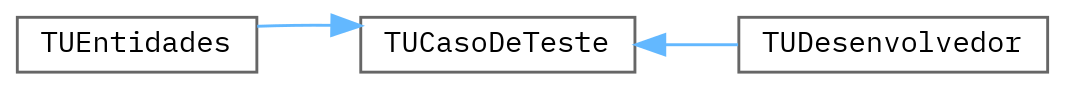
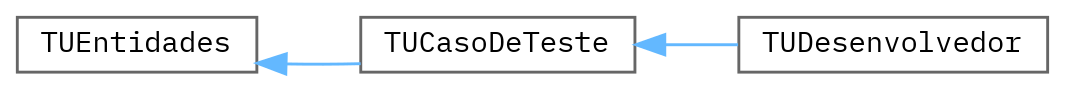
  digraph {
    fontname="IBM Plex Mono"
    rankdir=LR
    node [color=grey40 fillcolor=white fontname="IBM Plex Mono" fontsize=10 shape=box style=filled]
    edge [color=steelblue1 dir=back fontname="IBM Plex Mono" fontsize=10 labelfontname=Helvetica labelfontsize=10 style=solid]
    n1 [height=0.2 label=TUEntidades width=0.4]
    n2 [height=0.2 label=TUCasoDeTeste width=0.4]
    n3 [height=0.2 label=TUDesenvolvedor width=0.4]
-   n2 -> n1
+   n1 -> n2
    n2 -> n3
  }
